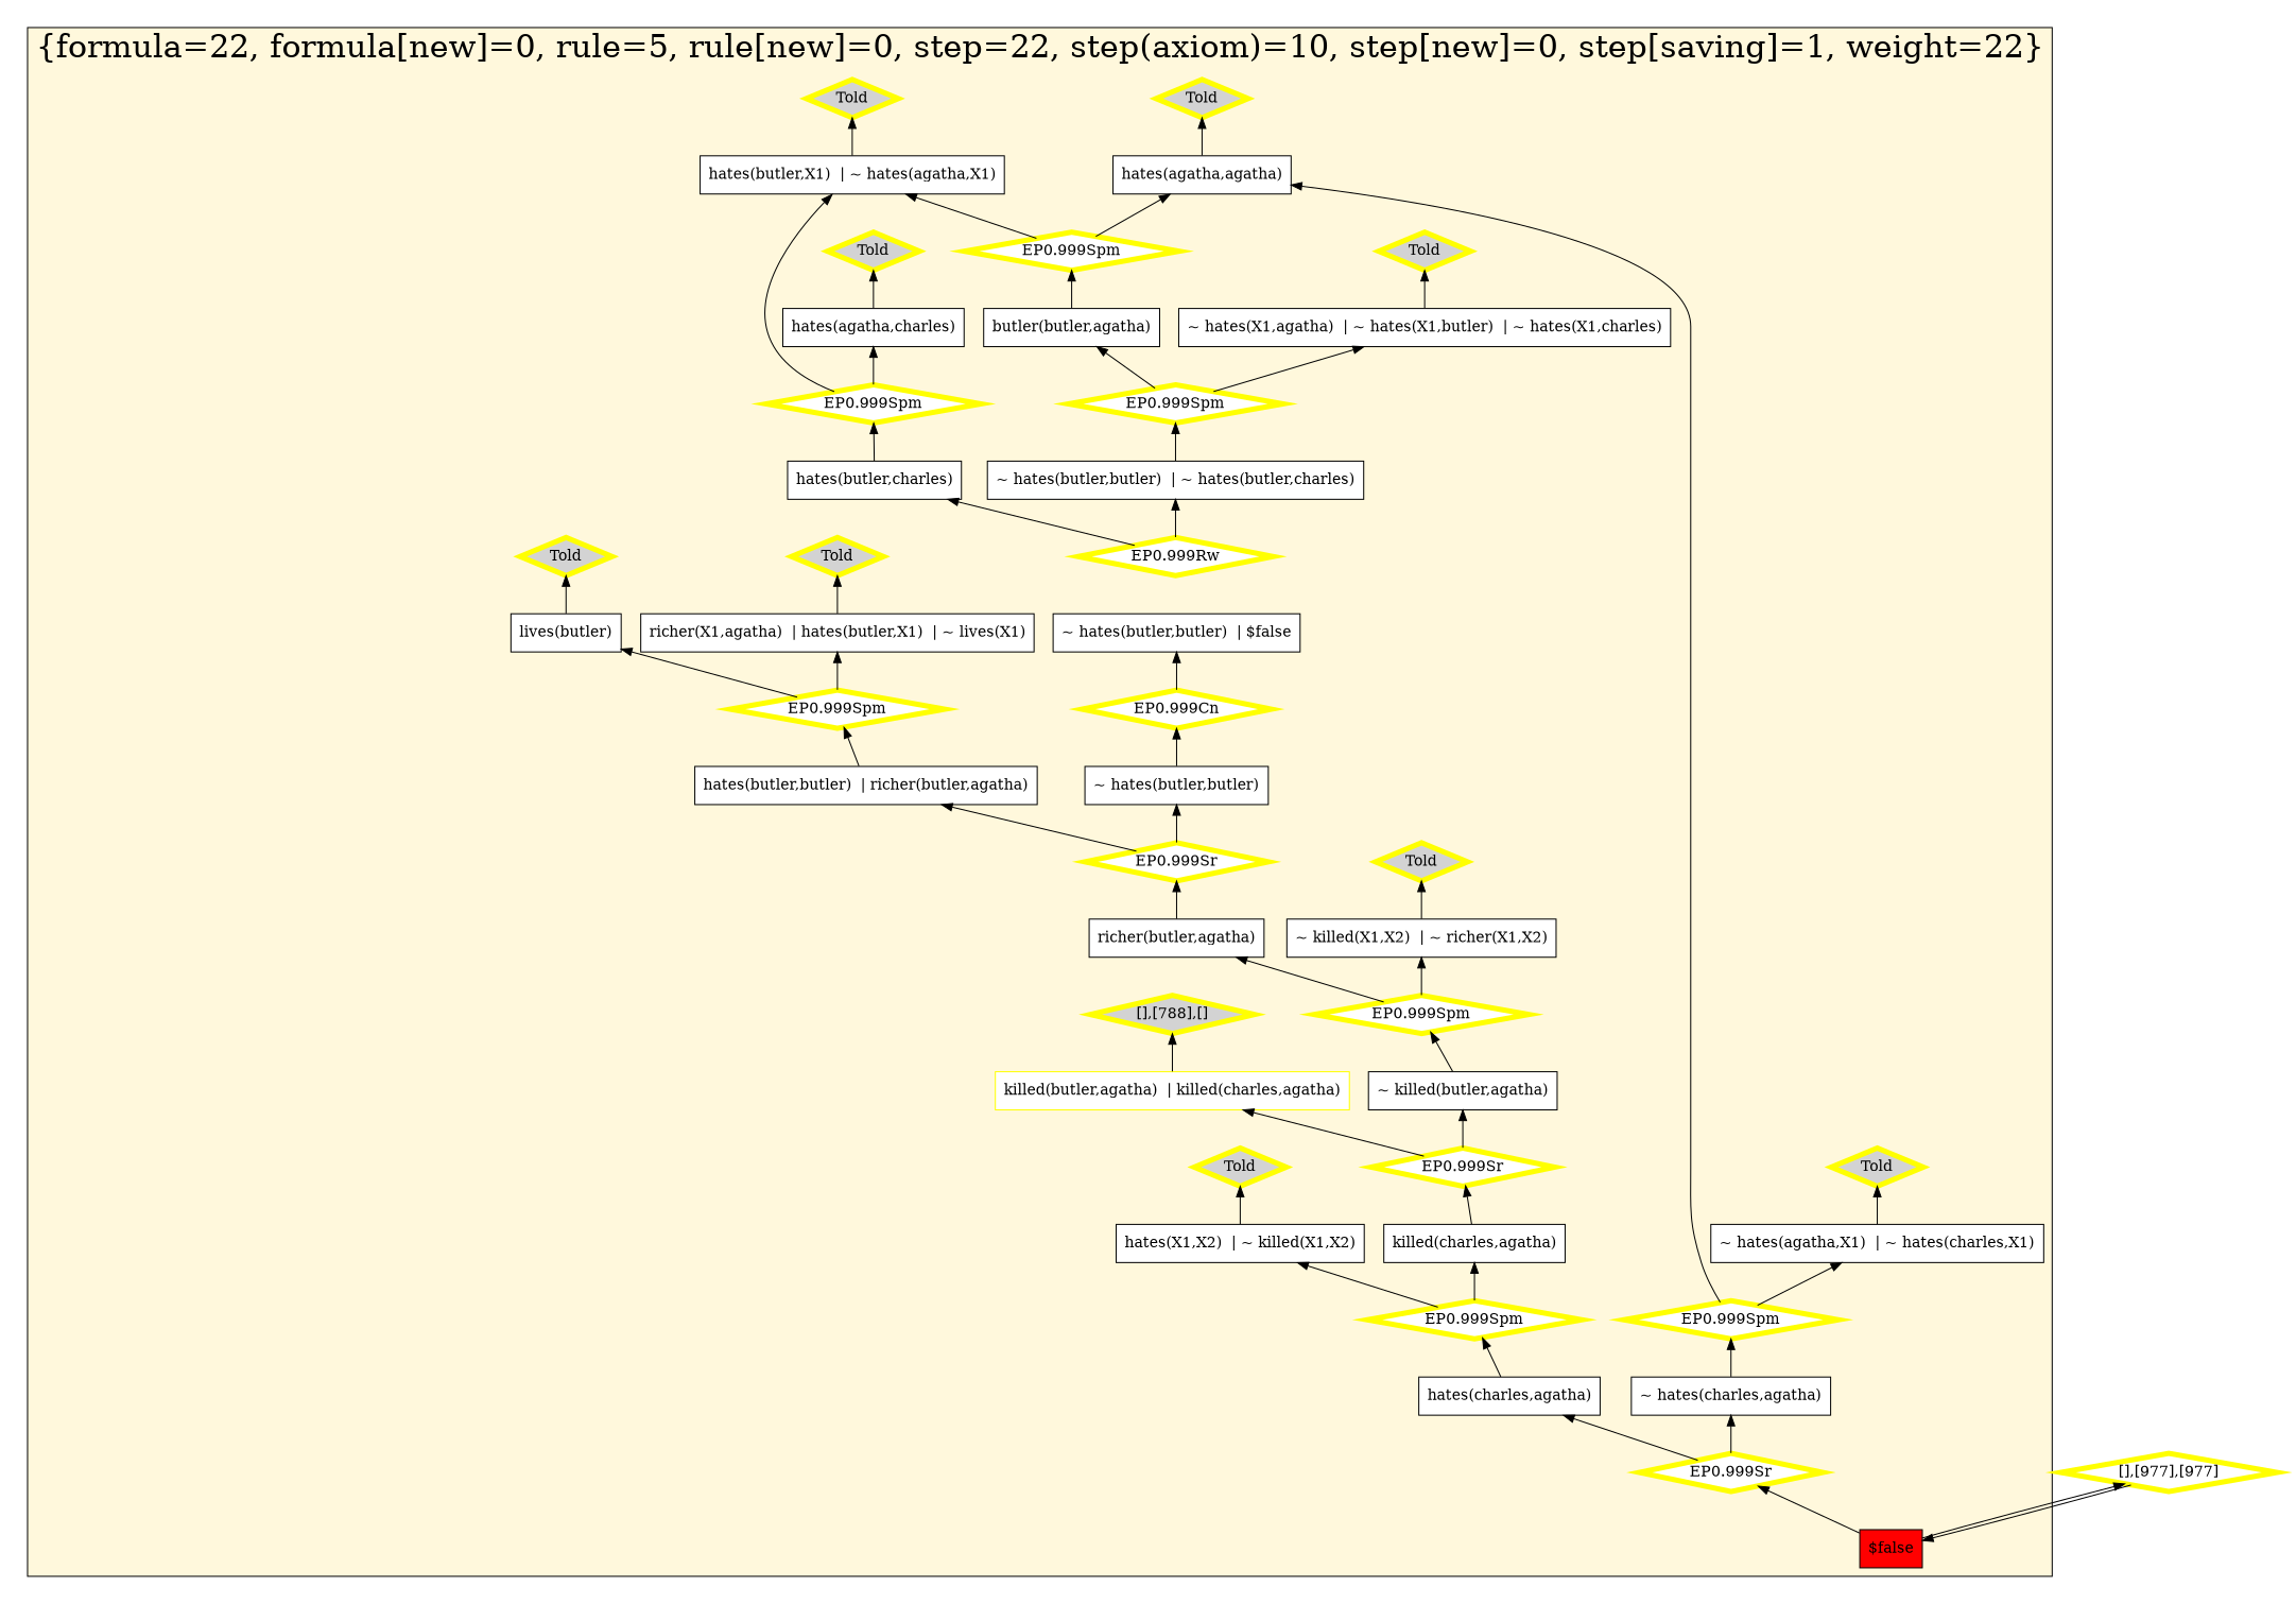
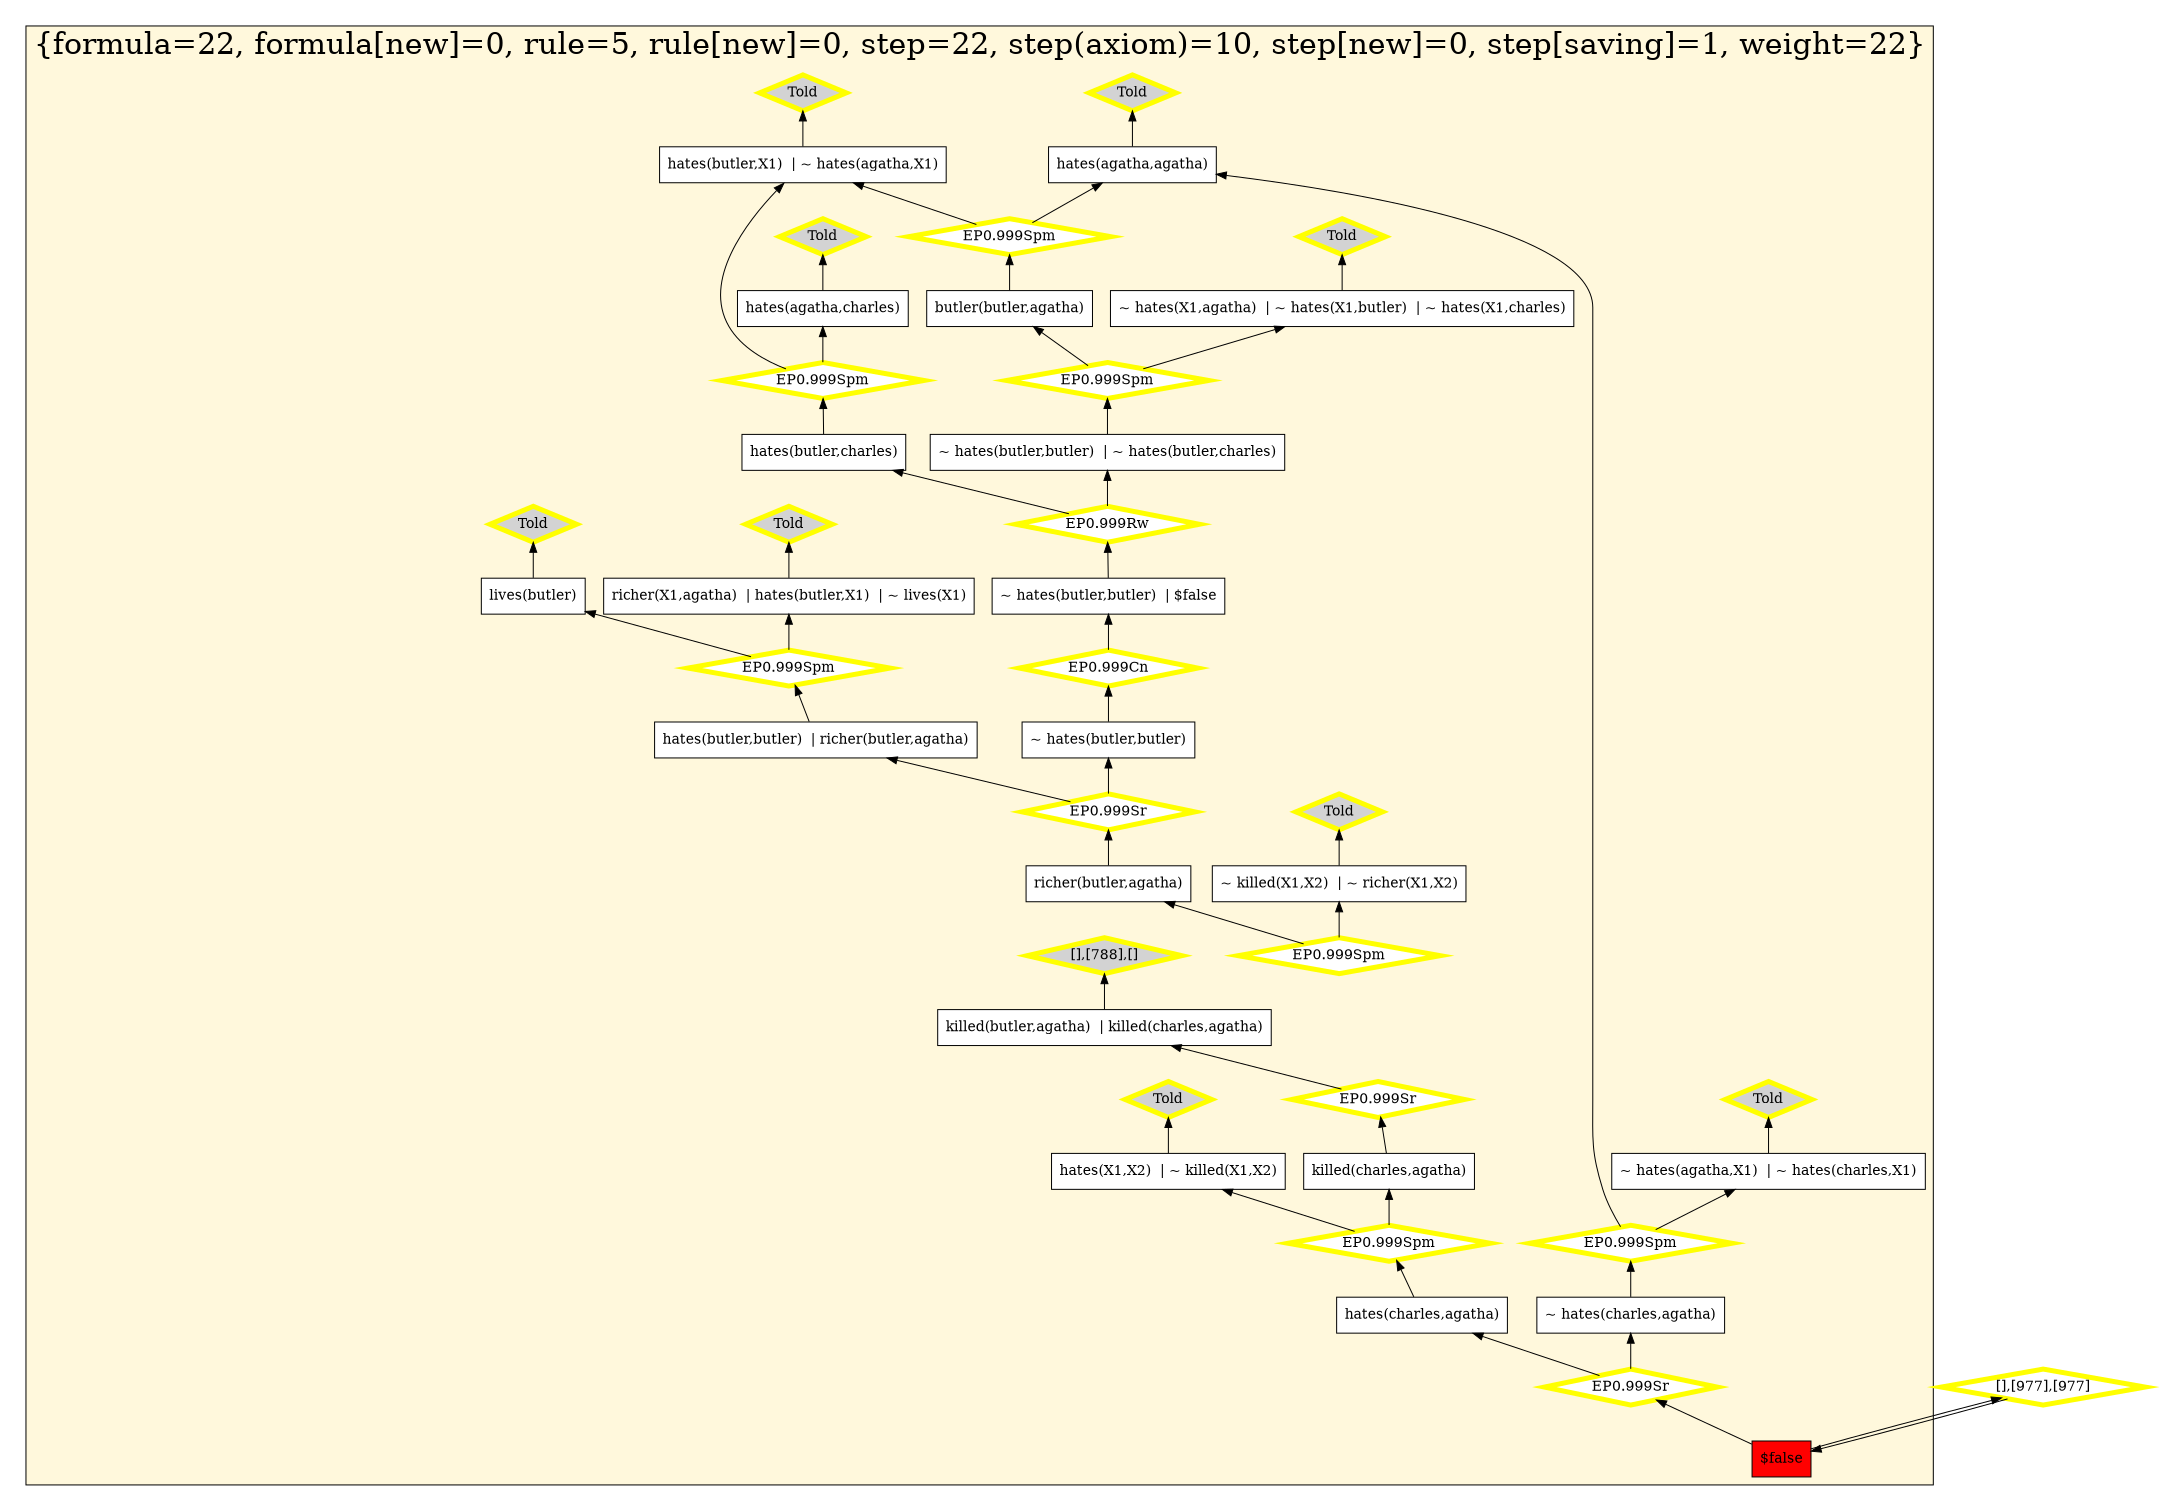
  digraph {
    rankdir=BT
    node [color=yellow fillcolor=white shape=diamond style=filled penwidth=5]
    n1 [color=black label="butler(butler,agatha)" shape=box penwidth=""]
    n2 [color=black label="hates(charles,agatha)" shape=box penwidth=""]
    n3 [color=black label="~ hates(X1,agatha)  | ~ hates(X1,butler)  | ~ hates(X1,charles)" shape=box penwidth=""]
    n4 [color=black label="richer(butler,agatha)" shape=box penwidth=""]
-   n5 [label="killed(butler,agatha)  | killed(charles,agatha)" shape=box penwidth=""]
+   n5 [color=black label="killed(butler,agatha)  | killed(charles,agatha)" shape=box penwidth=""]
    n6 [color=black label="hates(X1,X2)  | ~ killed(X1,X2)" shape=box penwidth=""]
    n7 [color=black label="hates(butler,X1)  | ~ hates(agatha,X1)" shape=box penwidth=""]
    n8 [color=black label="hates(butler,charles)" shape=box penwidth=""]
-   n9 [color=black label="~ killed(butler,agatha)" shape=box penwidth=""]
    n10 [color=black label="lives(butler)" shape=box penwidth=""]
    n11 [color=black label="~ hates(butler,butler)  | $false" shape=box penwidth=""]
    n12 [color=black label="hates(agatha,charles)" shape=box penwidth=""]
    n13 [color=black label="hates(agatha,agatha)" shape=box penwidth=""]
    n14 [color=black label="richer(X1,agatha)  | hates(butler,X1)  | ~ lives(X1)" shape=box penwidth=""]
    n15 [color=black fillcolor=red label="$false" shape=box penwidth=""]
    n16 [color=black label="hates(butler,butler)  | richer(butler,agatha)" shape=box penwidth=""]
    n17 [color=black label="~ hates(butler,butler)  | ~ hates(butler,charles)" shape=box penwidth=""]
    n18 [color=black label="killed(charles,agatha)" shape=box penwidth=""]
    n19 [color=black label="~ hates(butler,butler)" shape=box penwidth=""]
    n20 [color=black label="~ killed(X1,X2)  | ~ richer(X1,X2)" shape=box penwidth=""]
    n21 [color=black label="~ hates(agatha,X1)  | ~ hates(charles,X1)" shape=box penwidth=""]
    n22 [color=black label="~ hates(charles,agatha)" shape=box penwidth=""]
    n23 [label="EP0.999Spm"]
    n24 [fillcolor=lightgrey label=Told]
    n25 [label="EP0.999Spm"]
    n26 [fillcolor=lightgrey label=Told]
    n27 [fillcolor=lightgrey label=Told]
    n28 [label="EP0.999Sr"]
    n29 [label="EP0.999Sr"]
    n30 [label="EP0.999Spm"]
    n31 [fillcolor=lightgrey label=Told]
    n32 [fillcolor=lightgrey label=Told]
    n33 [fillcolor=lightgrey label="[],[788],[]"]
    n34 [label="EP0.999Rw"]
    n35 [fillcolor=lightgrey label=Told]
    n36 [label="EP0.999Sr"]
    n37 [label="EP0.999Spm"]
    n38 [label="EP0.999Cn"]
    n39 [fillcolor=lightgrey label=Told]
    n40 [label="EP0.999Spm"]
    n41 [fillcolor=lightgrey label=Told]
    n42 [label="EP0.999Spm"]
    n43 [fillcolor=lightgrey label=Told]
    n44 [label="EP0.999Spm"]
    n45 [label="[],[977],[977]"]
    subgraph cluster_1 {
      fillcolor=cornsilk
      fontsize=30
      label="{formula=22, formula[new]=0, rule=5, rule[new]=0, step=22, step(axiom)=10, step[new]=0, step[saving]=1, weight=22}"
      labelloc=b
      style=filled
      n1
      n2
      n3
      n4
      n5
      n6
      n7
      n8
-     n9
      n10
      n11
      n12
      n13
      n14
      n15
      n16
      n17
      n18
      n19
      n20
      n21
      n22
      n23
      n24
      n25
      n26
      n27
      n28
      n29
      n30
      n31
      n32
      n33
      n34
      n35
      n36
      n37
      n38
      n39
      n40
      n41
      n42
      n43
      n44
    }
    n1 -> n25
    n2 -> n30
    n3 -> n31
    n4 -> n36
    n5 -> n33
    n6 -> n43
    n7 -> n32
    n8 -> n37
-   n9 -> n23
    n10 -> n35
+   n11 -> n34
    n12 -> n27
    n13 -> n41
    n14 -> n39
    n15 -> n28
    n15 -> n45
    n16 -> n40
    n17 -> n44
    n18 -> n29
    n19 -> n38
    n20 -> n26
    n21 -> n24
    n22 -> n42
    n23 -> n4
    n23 -> n20
    n25 -> n7
    n25 -> n13
    n28 -> n2
    n28 -> n22
    n29 -> n5
-   n29 -> n9
    n30 -> n6
    n30 -> n18
    n34 -> n8
    n34 -> n17
    n36 -> n16
    n36 -> n19
    n37 -> n7
    n37 -> n12
    n38 -> n11
    n40 -> n10
    n40 -> n14
    n42 -> n13
    n42 -> n21
    n44 -> n1
    n44 -> n3
    n45 -> n15
  }
